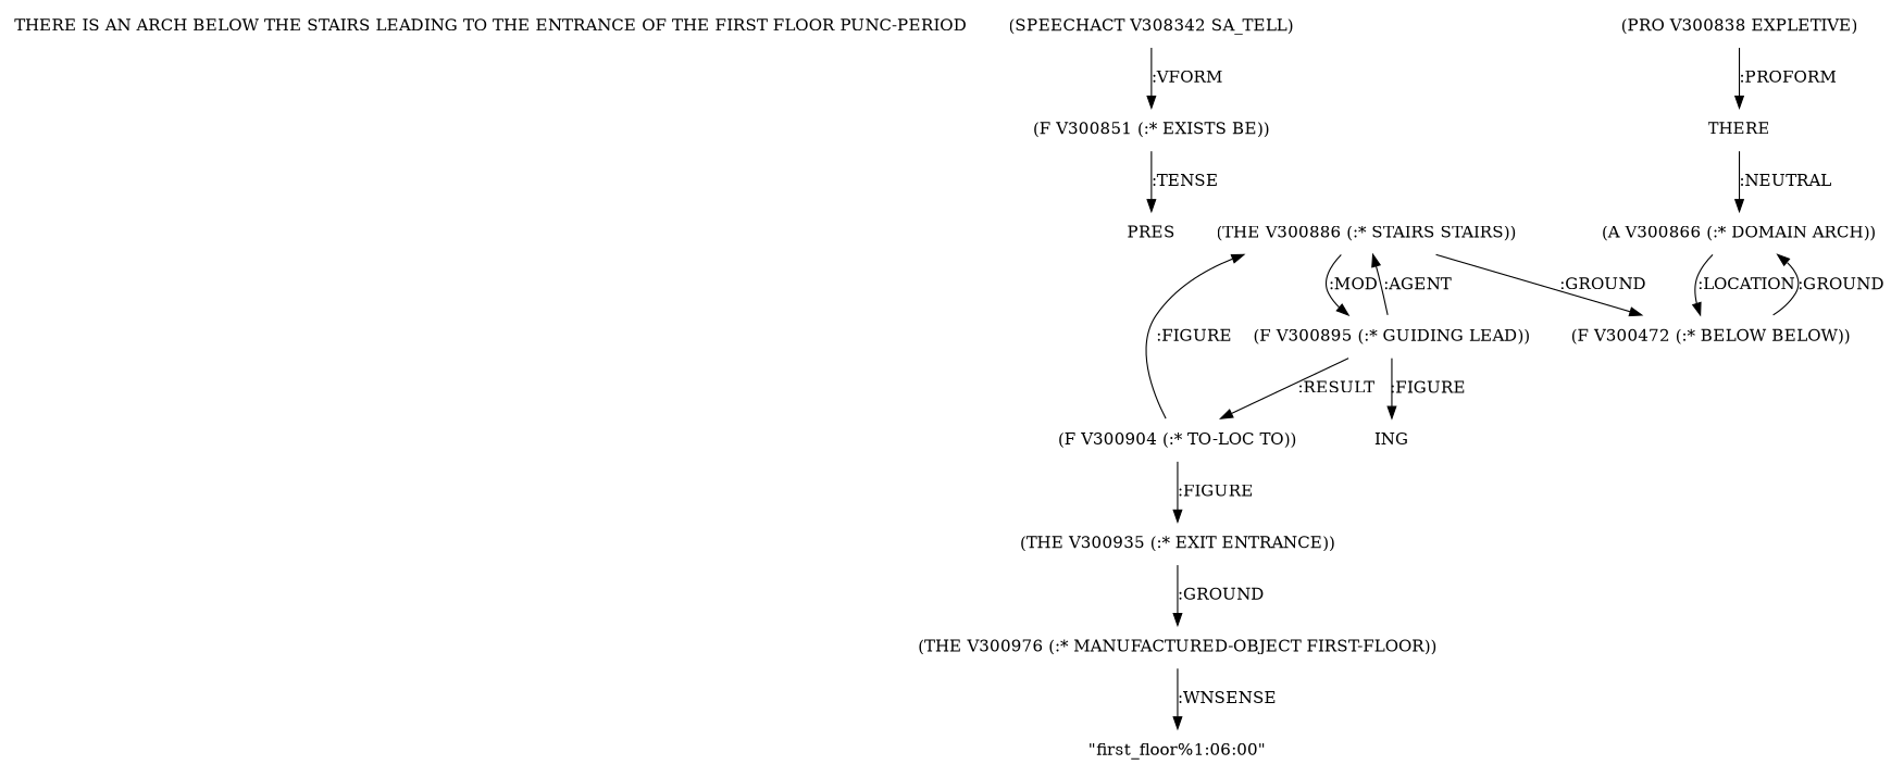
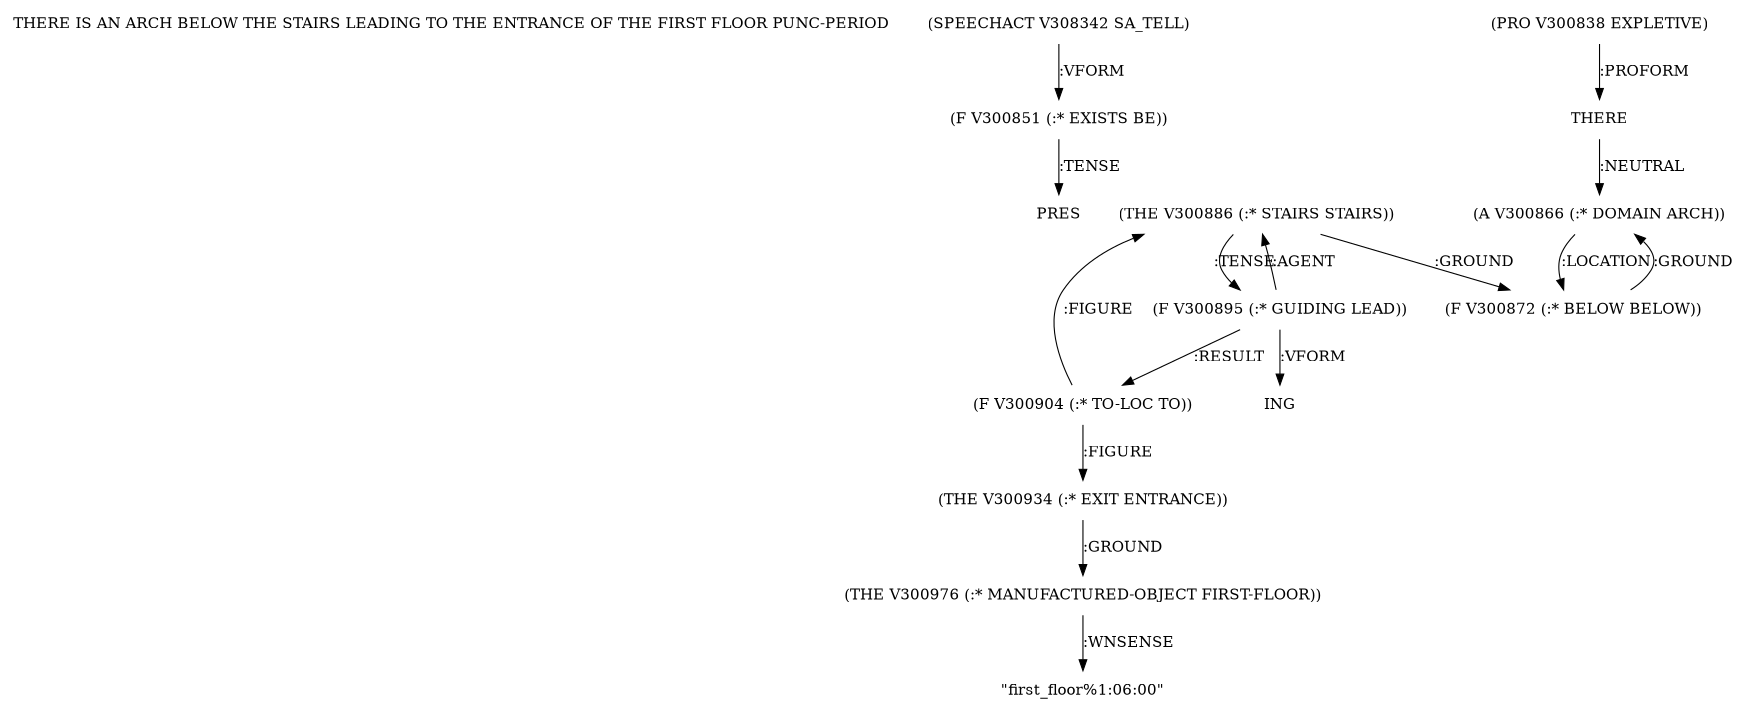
  digraph {
    node [shape=none]
    "THERE IS AN ARCH BELOW THE STAIRS LEADING TO THE ENTRANCE OF THE FIRST FLOOR PUNC-PERIOD"
    n2 [label="(SPEECHACT V308342 SA_TELL)"]
    n3 [label="(F V300851 (:* EXISTS BE))"]
    n4 [label=PRES]
    n5 [label="(A V300866 (:* DOMAIN ARCH))"]
-   n6 [label="(F V300472 (:* BELOW BELOW))"]
+   n6 [label="(F V300872 (:* BELOW BELOW))"]
    n7 [label="(PRO V300838 EXPLETIVE)"]
    n8 [label=THERE]
    n9 [label="(THE V300886 (:* STAIRS STAIRS))"]
    n10 [label="(F V300895 (:* GUIDING LEAD))"]
    n11 [label="(F V300904 (:* TO-LOC TO))"]
    n12 [label=ING]
-   n13 [label="(THE V300935 (:* EXIT ENTRANCE))"]
+   n13 [label="(THE V300934 (:* EXIT ENTRANCE))"]
    n14 [label="(THE V300976 (:* MANUFACTURED-OBJECT FIRST-FLOOR))"]
    n15 [label="\"first_floor%1:06:00\""]
    n2 -> n3 [label=":VFORM"]
    n3 -> n4 [label=":TENSE"]
    n5 -> n6 [label=":LOCATION"]
    n6 -> n5 [label=":GROUND"]
    n7 -> n8 [label=":PROFORM"]
    n8 -> n5 [label=":NEUTRAL"]
    n9 -> n6 [label=":GROUND"]
-   n9 -> n10 [label=":MOD"]
+   n9 -> n10 [label=":TENSE"]
    n10 -> n9 [label=":AGENT"]
    n10 -> n11 [label=":RESULT"]
-   n10 -> n12 [label=":FIGURE"]
+   n10 -> n12 [label=":VFORM"]
    n11 -> n9 [label=":FIGURE"]
    n11 -> n13 [label=":FIGURE"]
    n13 -> n14 [label=":GROUND"]
    n14 -> n15 [label=":WNSENSE"]
  }
